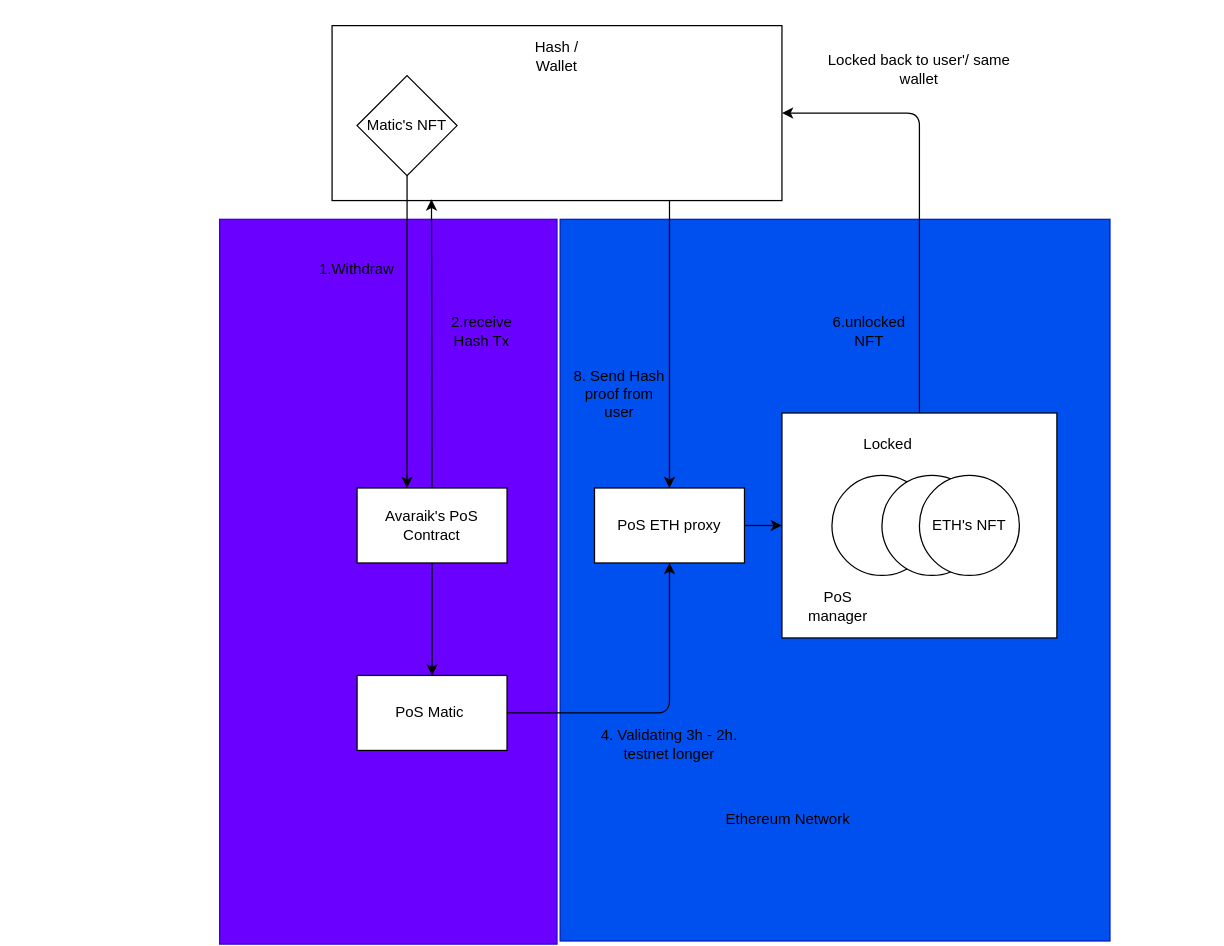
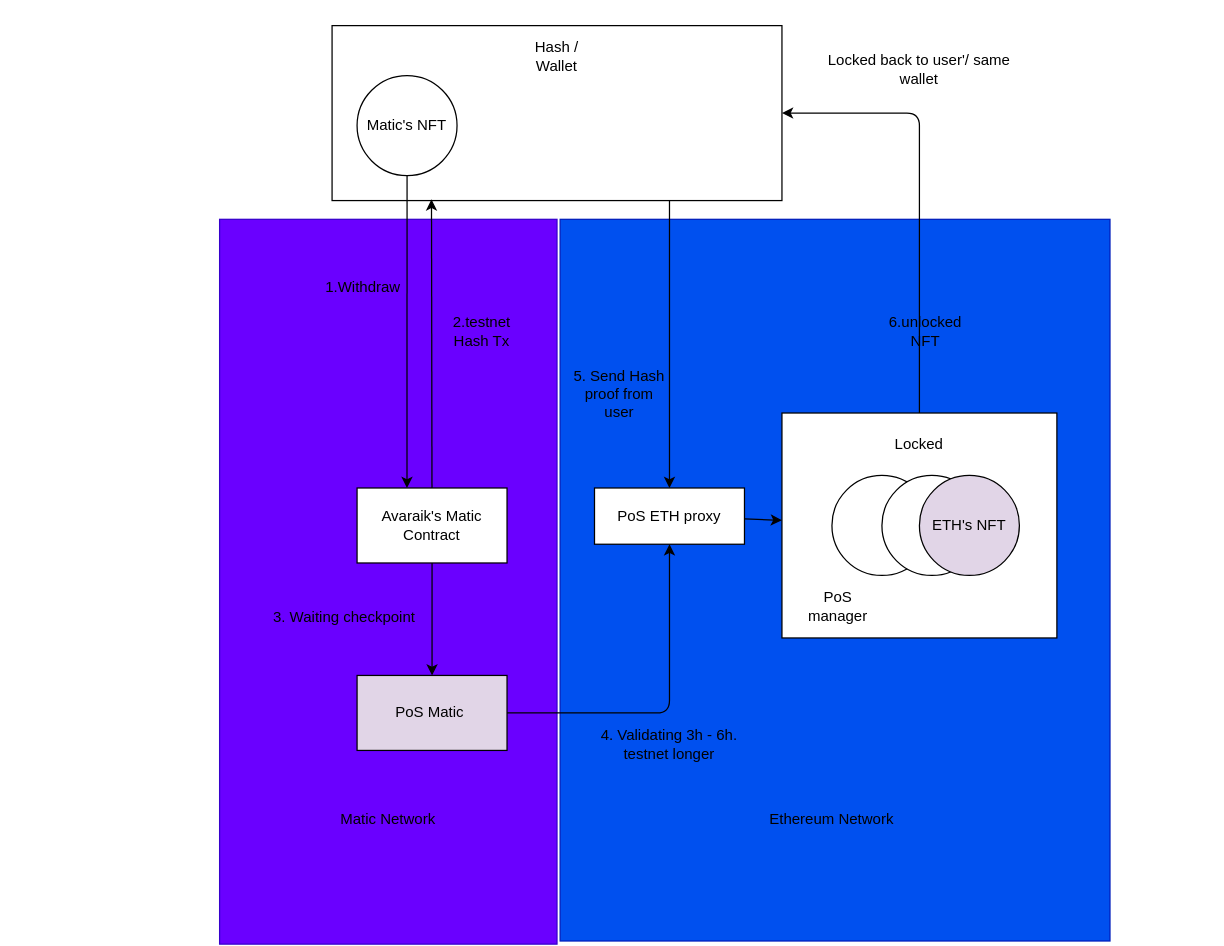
  <mxCell id="0" />
  <mxCell id="1" parent="0" />
  <mxCell id="2" value="" style="rounded=0;whiteSpace=wrap;html=1;rotation=90;fillColor=#0050ef;fontColor=#ffffff;strokeColor=#001DBC;" vertex="1" parent="1"><mxGeometry x="378.75" y="243.75" width="577.5" height="440" as="geometry" /></mxCell>
  <mxCell id="3" value="" style="rounded=0;whiteSpace=wrap;html=1;rotation=90;fillColor=#6a00ff;strokeColor=#3700CC;fontColor=#ffffff;" vertex="1" parent="1"><mxGeometry x="20" y="330" width="580" height="270" as="geometry" /></mxCell>
  <mxCell id="4" style="edgeStyle=none;html=1;exitX=0.75;exitY=1;exitDx=0;exitDy=0;" edge="1" parent="1" source="5" target="15"><mxGeometry relative="1" as="geometry" /></mxCell>
  <mxCell id="5" value="" style="rounded=0;whiteSpace=wrap;html=1;" vertex="1" parent="1"><mxGeometry x="265" y="20" width="360" height="140" as="geometry" /></mxCell>
  <mxCell id="6" style="edgeStyle=none;html=1;entryX=0.333;entryY=0;entryDx=0;entryDy=0;entryPerimeter=0;" edge="1" parent="1" source="7" target="10"><mxGeometry relative="1" as="geometry" /></mxCell>
- <mxCell id="7" value="Matic's NFT" style="rhombus;whiteSpace=wrap;html=1;aspect=fixed;" vertex="1" parent="1"><mxGeometry x="285" y="60" width="80" height="80" as="geometry" /></mxCell>
+ <mxCell id="7" value="Matic's NFT" style="ellipse;whiteSpace=wrap;html=1;aspect=fixed;" vertex="1" parent="1"><mxGeometry x="285" y="60" width="80" height="80" as="geometry" /></mxCell>
  <mxCell id="8" style="edgeStyle=none;html=1;entryX=0.221;entryY=0.993;entryDx=0;entryDy=0;entryPerimeter=0;" edge="1" parent="1" source="10" target="5"><mxGeometry relative="1" as="geometry" /></mxCell>
  <mxCell id="9" style="edgeStyle=none;html=1;entryX=0.5;entryY=0;entryDx=0;entryDy=0;" edge="1" parent="1" source="10" target="29"><mxGeometry relative="1" as="geometry" /></mxCell>
- <mxCell id="10" value="Avaraik's PoS Contract" style="rounded=0;whiteSpace=wrap;html=1;" vertex="1" parent="1"><mxGeometry x="285" y="390" width="120" height="60" as="geometry" /></mxCell>
- <mxCell id="11" value="1.Withdraw" style="text;html=1;strokeColor=none;fillColor=none;align=center;verticalAlign=middle;whiteSpace=wrap;rounded=0;" vertex="1" parent="1"><mxGeometry x="255" y="200" width="60" height="30" as="geometry" /></mxCell>
+ <mxCell id="10" value="Avaraik's Matic Contract" style="rounded=0;whiteSpace=wrap;html=1;" vertex="1" parent="1"><mxGeometry x="285" y="390" width="120" height="60" as="geometry" /></mxCell>
+ <mxCell id="11" value="1.Withdraw" style="text;html=1;strokeColor=none;fillColor=none;align=center;verticalAlign=middle;whiteSpace=wrap;rounded=0;" vertex="1" parent="1"><mxGeometry x="260" y="215" width="60" height="30" as="geometry" /></mxCell>
  <mxCell id="12" value="Hash / Wallet" style="text;html=1;strokeColor=none;fillColor=none;align=center;verticalAlign=middle;whiteSpace=wrap;rounded=0;" vertex="1" parent="1"><mxGeometry x="415" y="30" width="60" height="30" as="geometry" /></mxCell>
- <mxCell id="13" value="2.receive Hash Tx" style="text;html=1;strokeColor=none;fillColor=none;align=center;verticalAlign=middle;whiteSpace=wrap;rounded=0;" vertex="1" parent="1"><mxGeometry x="355" y="250" width="60" height="30" as="geometry" /></mxCell>
+ <mxCell id="13" value="2.testnet Hash Tx" style="text;html=1;strokeColor=none;fillColor=none;align=center;verticalAlign=middle;whiteSpace=wrap;rounded=0;" vertex="1" parent="1"><mxGeometry x="355" y="250" width="60" height="30" as="geometry" /></mxCell>
  <mxCell id="14" value="" style="edgeStyle=none;html=1;" edge="1" parent="1" source="15" target="18"><mxGeometry relative="1" as="geometry" /></mxCell>
- <mxCell id="15" value="PoS ETH proxy" style="rounded=0;whiteSpace=wrap;html=1;" vertex="1" parent="1"><mxGeometry x="475" y="390" width="120" height="60" as="geometry" /></mxCell>
- <mxCell id="16" value="8. Send Hash proof from user" style="text;html=1;strokeColor=none;fillColor=none;align=center;verticalAlign=middle;whiteSpace=wrap;rounded=0;" vertex="1" parent="1"><mxGeometry x="455" y="300" width="80" height="30" as="geometry" /></mxCell>
+ <mxCell id="15" value="PoS ETH proxy" style="rounded=0;whiteSpace=wrap;html=1;" vertex="1" parent="1"><mxGeometry x="475" y="390" width="120" height="45" as="geometry" /></mxCell>
+ <mxCell id="16" value="5. Send Hash proof from user" style="text;html=1;strokeColor=none;fillColor=none;align=center;verticalAlign=middle;whiteSpace=wrap;rounded=0;" vertex="1" parent="1"><mxGeometry x="455" y="300" width="80" height="30" as="geometry" /></mxCell>
  <mxCell id="17" style="edgeStyle=none;html=1;entryX=1;entryY=0.5;entryDx=0;entryDy=0;" edge="1" parent="1" source="18" target="5"><mxGeometry relative="1" as="geometry"><Array as="points"><mxPoint x="735" y="90" /></Array></mxGeometry></mxCell>
  <mxCell id="18" value="" style="whiteSpace=wrap;html=1;rounded=0;" vertex="1" parent="1"><mxGeometry x="625" y="330" width="220" height="180" as="geometry" /></mxCell>
- <mxCell id="19" value="6.unlocked&lt;br&gt;NFT" style="text;html=1;strokeColor=none;fillColor=none;align=center;verticalAlign=middle;whiteSpace=wrap;rounded=0;" vertex="1" parent="1"><mxGeometry x="665" y="250" width="60" height="30" as="geometry" /></mxCell>
+ <mxCell id="19" value="6.unlocked&lt;br&gt;NFT" style="text;html=1;strokeColor=none;fillColor=none;align=center;verticalAlign=middle;whiteSpace=wrap;rounded=0;" vertex="1" parent="1"><mxGeometry x="710" y="250" width="60" height="30" as="geometry" /></mxCell>
  <mxCell id="20" value="PoS manager" style="text;html=1;strokeColor=none;fillColor=none;align=center;verticalAlign=middle;whiteSpace=wrap;rounded=0;" vertex="1" parent="1"><mxGeometry x="640" y="470" width="60" height="30" as="geometry" /></mxCell>
  <mxCell id="21" value="" style="ellipse;whiteSpace=wrap;html=1;aspect=fixed;" vertex="1" parent="1"><mxGeometry x="665" y="380" width="80" height="80" as="geometry" /></mxCell>
  <mxCell id="22" value="" style="ellipse;whiteSpace=wrap;html=1;aspect=fixed;" vertex="1" parent="1"><mxGeometry x="705" y="380" width="80" height="80" as="geometry" /></mxCell>
- <mxCell id="23" value="ETH's NFT" style="ellipse;whiteSpace=wrap;html=1;aspect=fixed;" vertex="1" parent="1"><mxGeometry x="735" y="380" width="80" height="80" as="geometry" /></mxCell>
- <mxCell id="24" value="Locked" style="text;html=1;strokeColor=none;fillColor=none;align=center;verticalAlign=middle;whiteSpace=wrap;rounded=0;" vertex="1" parent="1"><mxGeometry x="680" y="340" width="60" height="30" as="geometry" /></mxCell>
+ <mxCell id="23" value="ETH's NFT" style="ellipse;whiteSpace=wrap;html=1;aspect=fixed;fillColor=#e1d5e7;" vertex="1" parent="1"><mxGeometry x="735" y="380" width="80" height="80" as="geometry" /></mxCell>
+ <mxCell id="24" value="Locked" style="text;html=1;strokeColor=none;fillColor=none;align=center;verticalAlign=middle;whiteSpace=wrap;rounded=0;" vertex="1" parent="1"><mxGeometry x="705" y="340" width="60" height="30" as="geometry" /></mxCell>
  <mxCell id="25" value="Locked back to user'/ same wallet" style="text;html=1;strokeColor=none;fillColor=none;align=center;verticalAlign=middle;whiteSpace=wrap;rounded=0;" vertex="1" parent="1"><mxGeometry x="655" y="40" width="160" height="30" as="geometry" /></mxCell>
- <mxCell id="27" value="Ethereum Network" style="text;html=1;strokeColor=none;fillColor=none;align=center;verticalAlign=middle;whiteSpace=wrap;rounded=0;" vertex="1" parent="1"><mxGeometry x="570" y="640" width="120" height="30" as="geometry" /></mxCell>
+ <mxCell id="26" value="Matic Network" style="text;html=1;strokeColor=none;fillColor=none;align=center;verticalAlign=middle;whiteSpace=wrap;rounded=0;" vertex="1" parent="1"><mxGeometry x="255" y="640" width="110" height="30" as="geometry" /></mxCell>
+ <mxCell id="27" value="Ethereum Network" style="text;html=1;strokeColor=none;fillColor=none;align=center;verticalAlign=middle;whiteSpace=wrap;rounded=0;" vertex="1" parent="1"><mxGeometry x="605" y="640" width="120" height="30" as="geometry" /></mxCell>
  <mxCell id="28" style="edgeStyle=none;html=1;entryX=0.5;entryY=1;entryDx=0;entryDy=0;" edge="1" parent="1" source="29" target="15"><mxGeometry relative="1" as="geometry"><Array as="points"><mxPoint x="535" y="570" /></Array></mxGeometry></mxCell>
- <mxCell id="29" value="PoS Matic&amp;nbsp;" style="rounded=0;whiteSpace=wrap;html=1;" vertex="1" parent="1"><mxGeometry x="285" y="540" width="120" height="60" as="geometry" /></mxCell>
- <mxCell id="31" value="4. Validating 3h - 2h.&lt;br&gt;testnet longer" style="text;html=1;strokeColor=none;fillColor=none;align=center;verticalAlign=middle;whiteSpace=wrap;rounded=0;" vertex="1" parent="1"><mxGeometry x="455" y="580" width="160" height="30" as="geometry" /></mxCell>
+ <mxCell id="29" value="PoS Matic&amp;nbsp;" style="rounded=0;whiteSpace=wrap;html=1;fillColor=#e1d5e7;" vertex="1" parent="1"><mxGeometry x="285" y="540" width="120" height="60" as="geometry" /></mxCell>
+ <mxCell id="30" value="3. Waiting checkpoint" style="text;html=1;strokeColor=none;fillColor=none;align=center;verticalAlign=middle;whiteSpace=wrap;rounded=0;" vertex="1" parent="1"><mxGeometry x="215" y="479" width="120" height="30" as="geometry" /></mxCell>
+ <mxCell id="31" value="4. Validating 3h - 6h.&lt;br&gt;testnet longer" style="text;html=1;strokeColor=none;fillColor=none;align=center;verticalAlign=middle;whiteSpace=wrap;rounded=0;" vertex="1" parent="1"><mxGeometry x="455" y="580" width="160" height="30" as="geometry" /></mxCell>
